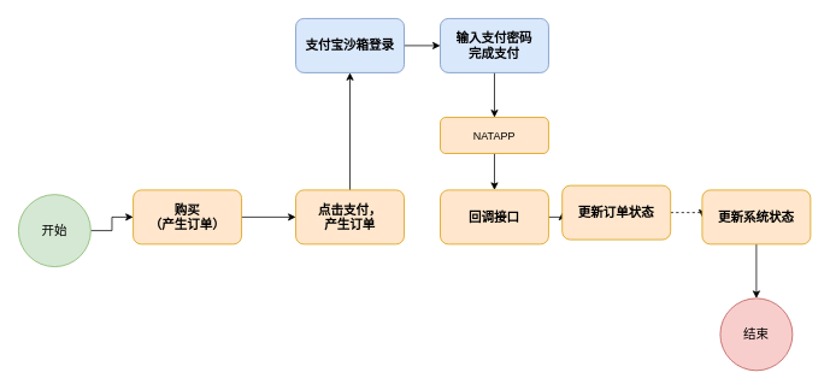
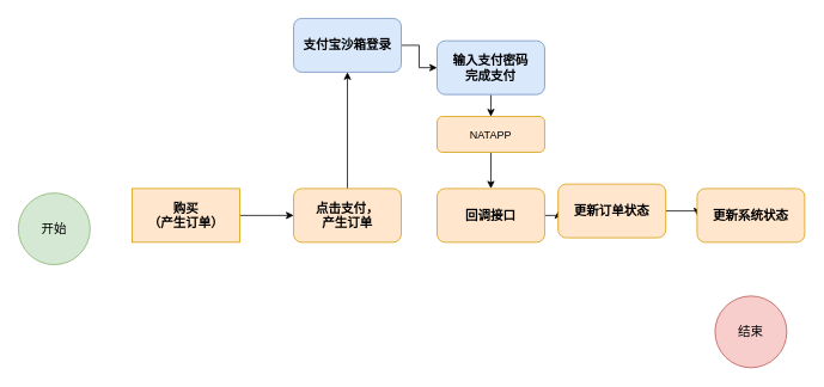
  <mxCell id="0" />
  <mxCell id="1" parent="0" />
  <mxCell id="2" style="edgeStyle=orthogonalEdgeStyle;rounded=0;orthogonalLoop=1;jettySize=auto;html=1;exitX=1;exitY=0.5;exitDx=0;exitDy=0;fontSize=14;" edge="1" parent="1" source="3"><mxGeometry relative="1" as="geometry"><mxPoint x="327" y="240" as="targetPoint" /></mxGeometry></mxCell>
- <mxCell id="3" value="购买&lt;br&gt;（产生订单）" style="rounded=1;whiteSpace=wrap;html=1;fontStyle=1;fontSize=14;fillColor=#ffe6cc;strokeColor=#d79b00;" vertex="1" parent="1"><mxGeometry x="147" y="210" width="120" height="60" as="geometry" /></mxCell>
+ <mxCell id="3" value="购买&lt;br&gt;（产生订单）" style="whiteSpace=wrap;html=1;fontStyle=1;fontSize=14;fillColor=#ffe6cc;strokeColor=#d79b00;rounded=0;" vertex="1" parent="1"><mxGeometry x="147" y="210" width="120" height="60" as="geometry" /></mxCell>
  <mxCell id="4" style="edgeStyle=orthogonalEdgeStyle;rounded=0;orthogonalLoop=1;jettySize=auto;html=1;exitX=0.5;exitY=0;exitDx=0;exitDy=0;entryX=0.5;entryY=1;entryDx=0;entryDy=0;fontSize=14;" edge="1" parent="1" source="5" target="7"><mxGeometry relative="1" as="geometry" /></mxCell>
  <mxCell id="5" value="点击支付，&lt;br&gt;产生订单" style="rounded=1;whiteSpace=wrap;html=1;fontStyle=1;fontSize=14;fillColor=#ffe6cc;strokeColor=#d79b00;" vertex="1" parent="1"><mxGeometry x="327" y="210" width="120" height="60" as="geometry" /></mxCell>
  <mxCell id="6" style="edgeStyle=orthogonalEdgeStyle;rounded=0;orthogonalLoop=1;jettySize=auto;html=1;exitX=1;exitY=0.5;exitDx=0;exitDy=0;entryX=0;entryY=0.5;entryDx=0;entryDy=0;fontSize=14;" edge="1" parent="1" source="7" target="9"><mxGeometry relative="1" as="geometry" /></mxCell>
  <mxCell id="7" value="支付宝沙箱登录" style="rounded=1;whiteSpace=wrap;html=1;fontStyle=1;fontSize=14;fillColor=#dae8fc;strokeColor=#6c8ebf;" vertex="1" parent="1"><mxGeometry x="327" y="20" width="120" height="60" as="geometry" /></mxCell>
  <mxCell id="8" style="edgeStyle=orthogonalEdgeStyle;rounded=0;orthogonalLoop=1;jettySize=auto;html=1;exitX=0.5;exitY=1;exitDx=0;exitDy=0;fontSize=14;entryX=0.5;entryY=0;entryDx=0;entryDy=0;" edge="1" parent="1" source="9" target="20"><mxGeometry relative="1" as="geometry"><mxPoint x="627" y="140" as="targetPoint" /></mxGeometry></mxCell>
- <mxCell id="9" value="输入支付密码&lt;br&gt;完成支付" style="rounded=1;whiteSpace=wrap;html=1;fontStyle=1;fontSize=14;fillColor=#dae8fc;strokeColor=#6c8ebf;" vertex="1" parent="1"><mxGeometry x="487" y="20" width="120" height="60" as="geometry" /></mxCell>
+ <mxCell id="9" value="输入支付密码&lt;br&gt;完成支付" style="rounded=1;whiteSpace=wrap;html=1;fontStyle=1;fontSize=14;fillColor=#dae8fc;strokeColor=#6c8ebf;" vertex="1" parent="1"><mxGeometry x="487" y="45" width="120" height="60" as="geometry" /></mxCell>
  <mxCell id="10" style="edgeStyle=orthogonalEdgeStyle;rounded=0;orthogonalLoop=1;jettySize=auto;html=1;exitX=1;exitY=0.5;exitDx=0;exitDy=0;entryX=0;entryY=0.5;entryDx=0;entryDy=0;fontSize=14;" edge="1" parent="1" source="11" target="13"><mxGeometry relative="1" as="geometry" /></mxCell>
  <mxCell id="11" value="回调接口" style="rounded=1;whiteSpace=wrap;html=1;fontStyle=1;fontSize=14;fillColor=#ffe6cc;strokeColor=#d79b00;" vertex="1" parent="1"><mxGeometry x="487" y="210" width="120" height="60" as="geometry" /></mxCell>
- <mxCell id="12" style="edgeStyle=orthogonalEdgeStyle;rounded=0;orthogonalLoop=1;jettySize=auto;html=1;exitX=1;exitY=0.5;exitDx=0;exitDy=0;entryX=0;entryY=0.5;entryDx=0;entryDy=0;fontSize=14;dashed=1;" edge="1" parent="1" source="13" target="15"><mxGeometry relative="1" as="geometry" /></mxCell>
+ <mxCell id="12" style="edgeStyle=orthogonalEdgeStyle;rounded=0;orthogonalLoop=1;jettySize=auto;html=1;exitX=1;exitY=0.5;exitDx=0;exitDy=0;entryX=0;entryY=0.5;entryDx=0;entryDy=0;fontSize=14;" edge="1" parent="1" source="13" target="15"><mxGeometry relative="1" as="geometry" /></mxCell>
  <mxCell id="13" value="更新订单状态" style="rounded=1;whiteSpace=wrap;html=1;fontStyle=1;fontSize=14;fillColor=#ffe6cc;strokeColor=#d79b00;" vertex="1" parent="1"><mxGeometry x="622" y="205" width="120" height="60" as="geometry" /></mxCell>
- <mxCell id="14" style="edgeStyle=orthogonalEdgeStyle;rounded=0;orthogonalLoop=1;jettySize=auto;html=1;exitX=0.5;exitY=1;exitDx=0;exitDy=0;fontSize=14;" edge="1" parent="1" source="15" target="18"><mxGeometry relative="1" as="geometry" /></mxCell>
  <mxCell id="15" value="更新系统状态" style="rounded=1;whiteSpace=wrap;html=1;fontStyle=1;fontSize=14;fillColor=#ffe6cc;strokeColor=#d79b00;" vertex="1" parent="1"><mxGeometry x="777" y="210" width="120" height="60" as="geometry" /></mxCell>
- <mxCell id="16" style="edgeStyle=orthogonalEdgeStyle;rounded=0;orthogonalLoop=1;jettySize=auto;html=1;exitX=1;exitY=0.5;exitDx=0;exitDy=0;entryX=0;entryY=0.5;entryDx=0;entryDy=0;fontSize=14;" edge="1" parent="1" source="17" target="3"><mxGeometry relative="1" as="geometry" /></mxCell>
  <mxCell id="17" value="开始" style="ellipse;whiteSpace=wrap;html=1;aspect=fixed;fontSize=14;fillColor=#d5e8d4;strokeColor=#82b366;" vertex="1" parent="1"><mxGeometry x="20" y="215" width="80" height="80" as="geometry" /></mxCell>
  <mxCell id="18" value="结束" style="ellipse;whiteSpace=wrap;html=1;aspect=fixed;fontSize=14;fillColor=#f8cecc;strokeColor=#b85450;" vertex="1" parent="1"><mxGeometry x="797" y="330" width="80" height="80" as="geometry" /></mxCell>
  <mxCell id="19" style="edgeStyle=orthogonalEdgeStyle;rounded=0;orthogonalLoop=1;jettySize=auto;html=1;exitX=0.5;exitY=1;exitDx=0;exitDy=0;entryX=0.5;entryY=0;entryDx=0;entryDy=0;" edge="1" parent="1" source="20" target="11"><mxGeometry relative="1" as="geometry" /></mxCell>
  <mxCell id="20" value="NATAPP" style="rounded=1;whiteSpace=wrap;html=1;fillColor=#ffe6cc;strokeColor=#d79b00;" vertex="1" parent="1"><mxGeometry x="487" y="129.5" width="120" height="40" as="geometry" /></mxCell>
